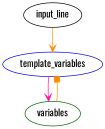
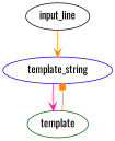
  digraph {
    fontname=Oswald
    rankdir=TB
    node [fontname=Oswald]
    edge [arrowhead=vee color=darkorange fontname=Oswald]
    input_line [color=black]
-   template_string [color=blue label=template_variables]
-   variables [color=darkgreen]
+   template_string [color=blue]
+   variables [color=darkgreen label=template]
    input_line -> template_string
    template_string -> variables [color=deeppink]
    variables -> template_string [arrowhead=box]
  }
